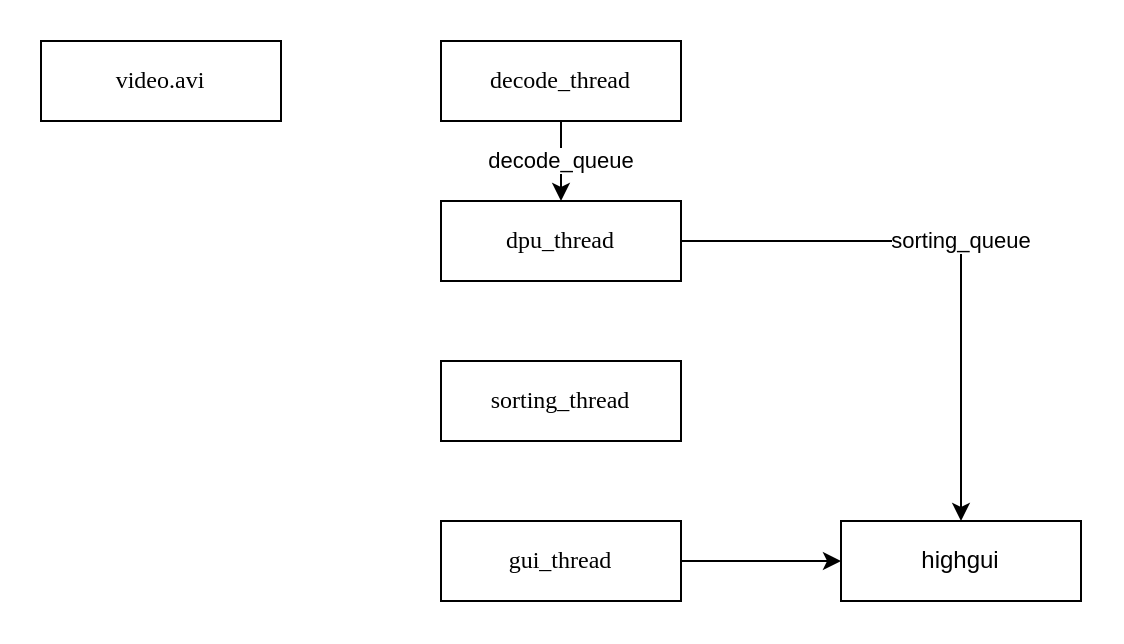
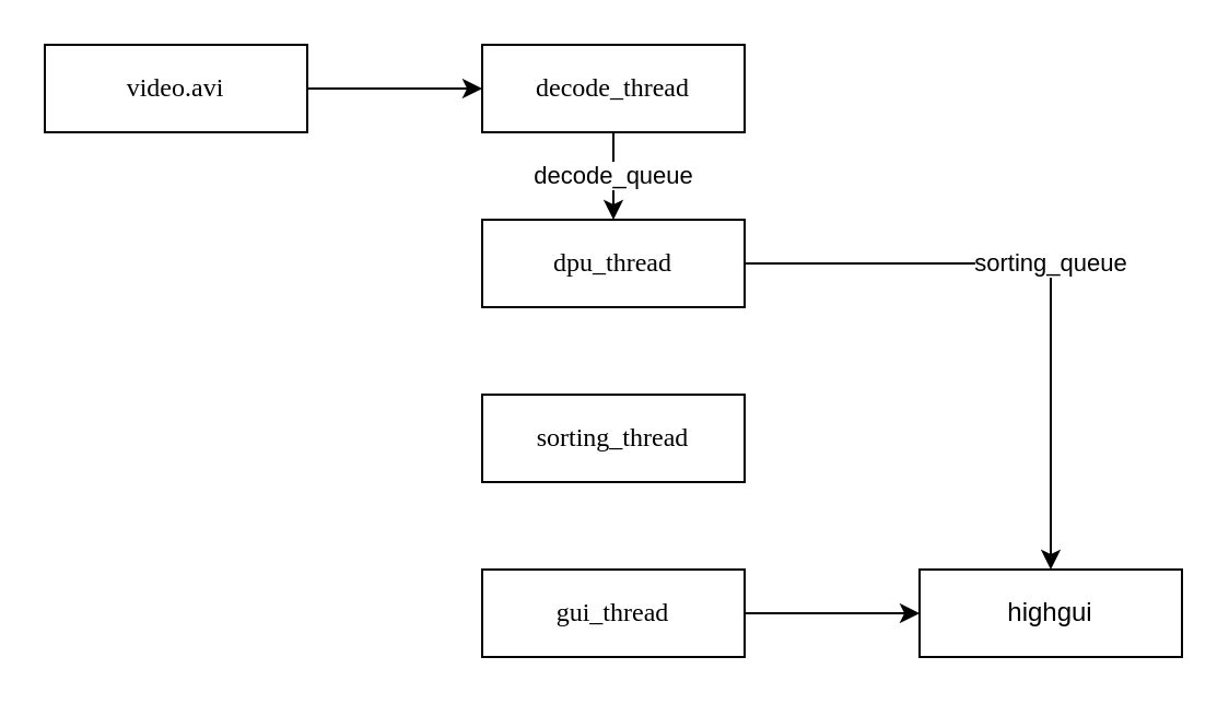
  <mxCell id="0" />
  <mxCell id="1" parent="0" />
  <mxCell id="2" value="decode_queue" style="edgeStyle=orthogonalEdgeStyle;rounded=0;orthogonalLoop=1;jettySize=auto;html=1;" edge="1" parent="1" source="3" target="7"><mxGeometry relative="1" as="geometry" /></mxCell>
  <mxCell id="3" value="decode_thread" style="rounded=0;whiteSpace=wrap;html=1;fontFamily=Lucida Console;" parent="1" vertex="1"><mxGeometry x="220" y="20" width="120" height="40" as="geometry" /></mxCell>
+ <mxCell id="4" value="" style="edgeStyle=orthogonalEdgeStyle;rounded=0;orthogonalLoop=1;jettySize=auto;html=1;" edge="1" parent="1" source="5" target="3"><mxGeometry relative="1" as="geometry" /></mxCell>
  <mxCell id="5" value="video.avi" style="rounded=0;whiteSpace=wrap;html=1;fontFamily=Lucida Console;" parent="1" vertex="1"><mxGeometry x="20" y="20" width="120" height="40" as="geometry" /></mxCell>
  <mxCell id="6" value="sorting_queue" style="edgeStyle=orthogonalEdgeStyle;rounded=0;orthogonalLoop=1;jettySize=auto;html=1;" edge="1" parent="1" source="7" target="11"><mxGeometry relative="1" as="geometry" /></mxCell>
  <mxCell id="7" value="dpu_thread" style="rounded=0;whiteSpace=wrap;html=1;fontFamily=Lucida Console;" parent="1" vertex="1"><mxGeometry x="220" y="100" width="120" height="40" as="geometry" /></mxCell>
  <mxCell id="8" value="sorting_thread" style="rounded=0;whiteSpace=wrap;html=1;fontFamily=Lucida Console;" parent="1" vertex="1"><mxGeometry x="220" y="180" width="120" height="40" as="geometry" /></mxCell>
  <mxCell id="9" value="" style="edgeStyle=orthogonalEdgeStyle;rounded=0;orthogonalLoop=1;jettySize=auto;html=1;" edge="1" parent="1" source="10" target="11"><mxGeometry relative="1" as="geometry" /></mxCell>
  <mxCell id="10" value="gui_thread" style="rounded=0;whiteSpace=wrap;html=1;fontFamily=Lucida Console;" parent="1" vertex="1"><mxGeometry x="220" y="260" width="120" height="40" as="geometry" /></mxCell>
  <mxCell id="11" value="highgui" style="rounded=0;whiteSpace=wrap;html=1;" vertex="1" parent="1"><mxGeometry x="420" y="260" width="120" height="40" as="geometry" /></mxCell>
